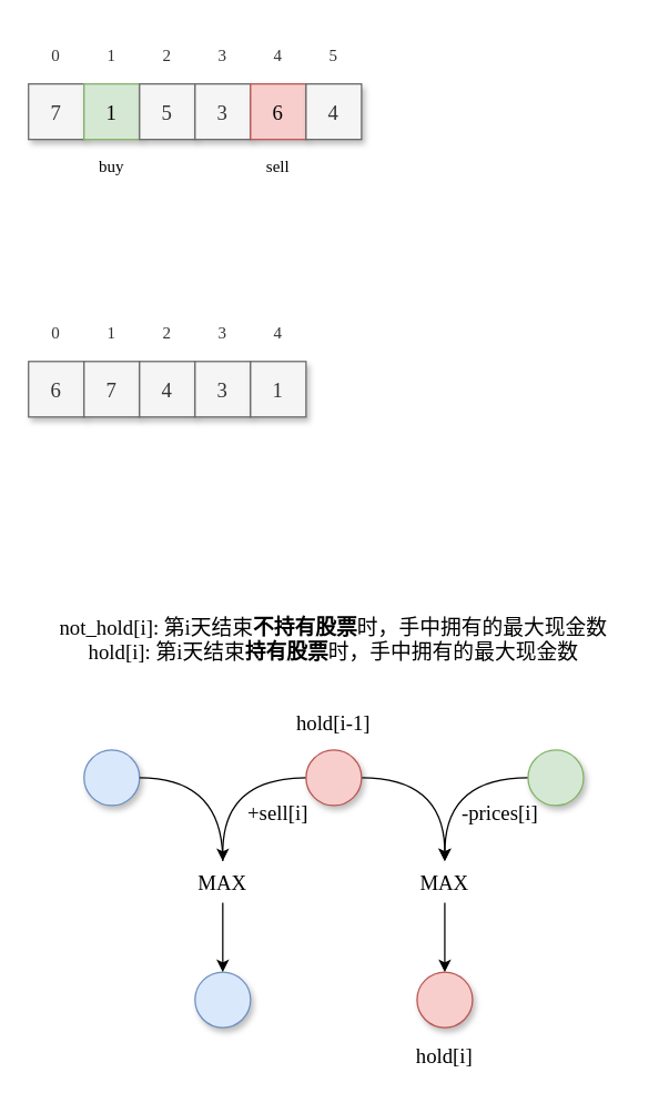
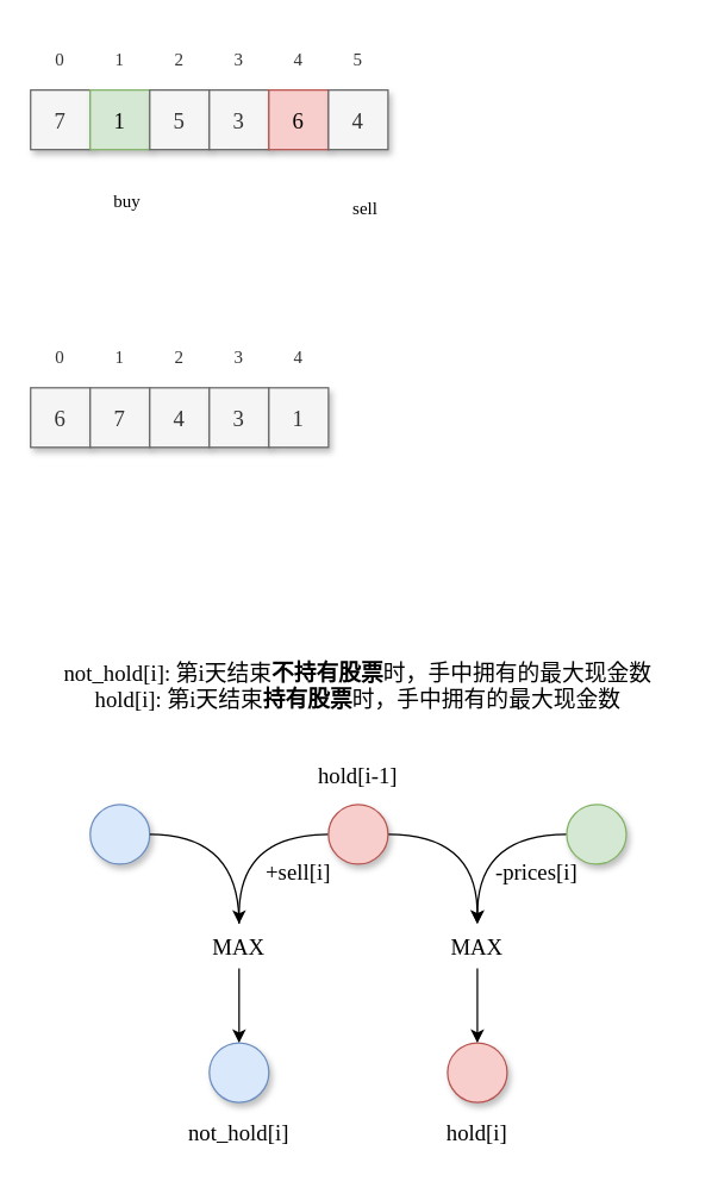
  <mxCell id="0" />
  <mxCell id="1" parent="0" />
  <mxCell id="2" value="&lt;font style=&quot;font-size: 12px&quot; face=&quot;Comic Sans MS&quot;&gt;0&lt;/font&gt;" style="rounded=0;whiteSpace=wrap;html=1;fillColor=#f5f5f5;fontColor=#333333;strokeColor=#666666;shadow=1;opacity=0;" parent="1" vertex="1"><mxGeometry x="20" y="20" width="40" height="40" as="geometry" /></mxCell>
  <mxCell id="3" value="&lt;font style=&quot;font-size: 15px&quot; face=&quot;Comic Sans MS&quot;&gt;7&lt;/font&gt;" style="rounded=0;whiteSpace=wrap;html=1;fillColor=#f5f5f5;fontColor=#333333;strokeColor=#666666;shadow=1;" parent="1" vertex="1"><mxGeometry x="20" y="60" width="40" height="40" as="geometry" /></mxCell>
  <mxCell id="4" value="&lt;font style=&quot;font-size: 15px&quot; face=&quot;Comic Sans MS&quot;&gt;1&lt;/font&gt;" style="rounded=0;whiteSpace=wrap;html=1;fillColor=#d5e8d4;strokeColor=#82b366;shadow=1;" parent="1" vertex="1"><mxGeometry x="60" y="60" width="40" height="40" as="geometry" /></mxCell>
  <mxCell id="5" value="&lt;font style=&quot;font-size: 15px&quot; face=&quot;Comic Sans MS&quot;&gt;5&lt;/font&gt;" style="rounded=0;whiteSpace=wrap;html=1;fillColor=#f5f5f5;fontColor=#333333;strokeColor=#666666;shadow=1;" parent="1" vertex="1"><mxGeometry x="100" y="60" width="40" height="40" as="geometry" /></mxCell>
  <mxCell id="6" value="&lt;font style=&quot;font-size: 15px&quot; face=&quot;Comic Sans MS&quot;&gt;3&lt;/font&gt;" style="rounded=0;whiteSpace=wrap;html=1;fillColor=#f5f5f5;fontColor=#333333;strokeColor=#666666;shadow=1;" parent="1" vertex="1"><mxGeometry x="140" y="60" width="40" height="40" as="geometry" /></mxCell>
  <mxCell id="7" value="&lt;font style=&quot;font-size: 15px&quot; face=&quot;Comic Sans MS&quot;&gt;6&lt;/font&gt;" style="rounded=0;whiteSpace=wrap;html=1;fillColor=#f8cecc;strokeColor=#b85450;shadow=1;" parent="1" vertex="1"><mxGeometry x="180" y="60" width="40" height="40" as="geometry" /></mxCell>
  <mxCell id="8" value="&lt;font style=&quot;font-size: 15px&quot; face=&quot;Comic Sans MS&quot;&gt;4&lt;/font&gt;" style="rounded=0;whiteSpace=wrap;html=1;fillColor=#f5f5f5;fontColor=#333333;strokeColor=#666666;shadow=1;" parent="1" vertex="1"><mxGeometry x="220" y="60" width="40" height="40" as="geometry" /></mxCell>
  <mxCell id="9" value="&lt;font style=&quot;font-size: 12px&quot; face=&quot;Comic Sans MS&quot;&gt;1&lt;/font&gt;" style="rounded=0;whiteSpace=wrap;html=1;fillColor=#f5f5f5;fontColor=#333333;strokeColor=#666666;shadow=1;opacity=0;" parent="1" vertex="1"><mxGeometry x="60" y="20" width="40" height="40" as="geometry" /></mxCell>
  <mxCell id="10" value="&lt;font style=&quot;font-size: 12px&quot; face=&quot;Comic Sans MS&quot;&gt;2&lt;/font&gt;" style="rounded=0;whiteSpace=wrap;html=1;fillColor=#f5f5f5;fontColor=#333333;strokeColor=#666666;shadow=1;opacity=0;" parent="1" vertex="1"><mxGeometry x="100" y="20" width="40" height="40" as="geometry" /></mxCell>
  <mxCell id="11" value="&lt;font style=&quot;font-size: 12px&quot; face=&quot;Comic Sans MS&quot;&gt;3&lt;/font&gt;" style="rounded=0;whiteSpace=wrap;html=1;fillColor=#f5f5f5;fontColor=#333333;strokeColor=#666666;shadow=1;opacity=0;" parent="1" vertex="1"><mxGeometry x="140" y="20" width="40" height="40" as="geometry" /></mxCell>
  <mxCell id="12" value="&lt;font style=&quot;font-size: 12px&quot; face=&quot;Comic Sans MS&quot;&gt;4&lt;/font&gt;" style="rounded=0;whiteSpace=wrap;html=1;fillColor=#f5f5f5;fontColor=#333333;strokeColor=#666666;shadow=1;opacity=0;" parent="1" vertex="1"><mxGeometry x="180" y="20" width="40" height="40" as="geometry" /></mxCell>
  <mxCell id="13" value="&lt;font style=&quot;font-size: 12px&quot; face=&quot;Comic Sans MS&quot;&gt;5&lt;/font&gt;" style="rounded=0;whiteSpace=wrap;html=1;fillColor=#f5f5f5;fontColor=#333333;strokeColor=#666666;shadow=1;opacity=0;" parent="1" vertex="1"><mxGeometry x="220" y="20" width="40" height="40" as="geometry" /></mxCell>
- <mxCell id="14" value="buy" style="text;html=1;strokeColor=none;fillColor=none;align=center;verticalAlign=middle;whiteSpace=wrap;rounded=0;shadow=1;fontFamily=Comic Sans MS;fontSize=12;opacity=0;" parent="1" vertex="1"><mxGeometry x="60" y="100" width="40" height="40" as="geometry" /></mxCell>
- <mxCell id="15" value="sell" style="text;html=1;strokeColor=none;fillColor=none;align=center;verticalAlign=middle;whiteSpace=wrap;rounded=0;shadow=1;fontFamily=Comic Sans MS;fontSize=12;opacity=0;" parent="1" vertex="1"><mxGeometry x="180" y="100" width="40" height="40" as="geometry" /></mxCell>
+ <mxCell id="14" value="buy" style="text;html=1;strokeColor=none;fillColor=none;align=center;verticalAlign=middle;whiteSpace=wrap;rounded=0;shadow=1;fontFamily=Comic Sans MS;fontSize=12;opacity=0;" parent="1" vertex="1"><mxGeometry x="65" y="115" width="40" height="40" as="geometry" /></mxCell>
+ <mxCell id="15" value="sell" style="text;html=1;strokeColor=none;fillColor=none;align=center;verticalAlign=middle;whiteSpace=wrap;rounded=0;shadow=1;fontFamily=Comic Sans MS;fontSize=12;opacity=0;" parent="1" vertex="1"><mxGeometry x="225" y="120" width="40" height="40" as="geometry" /></mxCell>
  <mxCell id="16" value="&lt;font style=&quot;font-size: 12px&quot; face=&quot;Comic Sans MS&quot;&gt;0&lt;/font&gt;" style="rounded=0;whiteSpace=wrap;html=1;fillColor=#f5f5f5;fontColor=#333333;strokeColor=#666666;shadow=1;opacity=0;" parent="1" vertex="1"><mxGeometry x="20" y="220" width="40" height="40" as="geometry" /></mxCell>
  <mxCell id="17" value="&lt;font style=&quot;font-size: 15px&quot; face=&quot;Comic Sans MS&quot;&gt;6&lt;/font&gt;" style="rounded=0;whiteSpace=wrap;html=1;fillColor=#f5f5f5;fontColor=#333333;strokeColor=#666666;shadow=1;" parent="1" vertex="1"><mxGeometry x="20" y="260" width="40" height="40" as="geometry" /></mxCell>
  <mxCell id="18" value="&lt;font style=&quot;font-size: 15px&quot; face=&quot;Comic Sans MS&quot;&gt;7&lt;/font&gt;" style="rounded=0;whiteSpace=wrap;html=1;fillColor=#f5f5f5;strokeColor=#666666;shadow=1;fontColor=#333333;" parent="1" vertex="1"><mxGeometry x="60" y="260" width="40" height="40" as="geometry" /></mxCell>
  <mxCell id="19" value="&lt;font style=&quot;font-size: 15px&quot; face=&quot;Comic Sans MS&quot;&gt;4&lt;/font&gt;" style="rounded=0;whiteSpace=wrap;html=1;fillColor=#f5f5f5;fontColor=#333333;strokeColor=#666666;shadow=1;" parent="1" vertex="1"><mxGeometry x="100" y="260" width="40" height="40" as="geometry" /></mxCell>
  <mxCell id="20" value="&lt;font style=&quot;font-size: 15px&quot; face=&quot;Comic Sans MS&quot;&gt;3&lt;/font&gt;" style="rounded=0;whiteSpace=wrap;html=1;fillColor=#f5f5f5;fontColor=#333333;strokeColor=#666666;shadow=1;" parent="1" vertex="1"><mxGeometry x="140" y="260" width="40" height="40" as="geometry" /></mxCell>
  <mxCell id="21" value="&lt;font style=&quot;font-size: 15px&quot; face=&quot;Comic Sans MS&quot;&gt;1&lt;/font&gt;" style="rounded=0;whiteSpace=wrap;html=1;fillColor=#f5f5f5;strokeColor=#666666;shadow=1;fontColor=#333333;" parent="1" vertex="1"><mxGeometry x="180" y="260" width="40" height="40" as="geometry" /></mxCell>
  <mxCell id="22" value="&lt;font style=&quot;font-size: 12px&quot; face=&quot;Comic Sans MS&quot;&gt;1&lt;/font&gt;" style="rounded=0;whiteSpace=wrap;html=1;fillColor=#f5f5f5;fontColor=#333333;strokeColor=#666666;shadow=1;opacity=0;" parent="1" vertex="1"><mxGeometry x="60" y="220" width="40" height="40" as="geometry" /></mxCell>
  <mxCell id="23" value="&lt;font style=&quot;font-size: 12px&quot; face=&quot;Comic Sans MS&quot;&gt;2&lt;/font&gt;" style="rounded=0;whiteSpace=wrap;html=1;fillColor=#f5f5f5;fontColor=#333333;strokeColor=#666666;shadow=1;opacity=0;" parent="1" vertex="1"><mxGeometry x="100" y="220" width="40" height="40" as="geometry" /></mxCell>
  <mxCell id="24" value="&lt;font style=&quot;font-size: 12px&quot; face=&quot;Comic Sans MS&quot;&gt;3&lt;/font&gt;" style="rounded=0;whiteSpace=wrap;html=1;fillColor=#f5f5f5;fontColor=#333333;strokeColor=#666666;shadow=1;opacity=0;" parent="1" vertex="1"><mxGeometry x="140" y="220" width="40" height="40" as="geometry" /></mxCell>
  <mxCell id="25" value="&lt;font style=&quot;font-size: 12px&quot; face=&quot;Comic Sans MS&quot;&gt;4&lt;/font&gt;" style="rounded=0;whiteSpace=wrap;html=1;fillColor=#f5f5f5;fontColor=#333333;strokeColor=#666666;shadow=1;opacity=0;" parent="1" vertex="1"><mxGeometry x="180" y="220" width="40" height="40" as="geometry" /></mxCell>
  <mxCell id="26" value="" style="ellipse;whiteSpace=wrap;html=1;aspect=fixed;shadow=1;fillColor=#dae8fc;strokeColor=#6c8ebf;" vertex="1" parent="1"><mxGeometry x="60" y="540" width="40" height="40" as="geometry" /></mxCell>
  <mxCell id="27" value="" style="ellipse;whiteSpace=wrap;html=1;aspect=fixed;shadow=1;fillColor=#dae8fc;strokeColor=#6c8ebf;" vertex="1" parent="1"><mxGeometry x="140" y="700" width="40" height="40" as="geometry" /></mxCell>
  <mxCell id="28" value="&lt;font style=&quot;font-size: 15px&quot;&gt;not_hold[i]: 第i天结束&lt;b&gt;不持有股票&lt;/b&gt;时，&lt;span&gt;手中拥有的最大现金数&lt;br&gt;&lt;/span&gt;hold[i]: 第i天结束&lt;b&gt;持有股票&lt;/b&gt;时，手中拥有的最大现金数&lt;/font&gt;&lt;span&gt;&lt;br&gt;&lt;/span&gt;&lt;div class=&quot;okr-block-clipboard&quot;&gt;&lt;/div&gt;" style="text;html=1;strokeColor=none;fillColor=none;align=center;verticalAlign=middle;whiteSpace=wrap;rounded=0;shadow=1;fontFamily=Comic Sans MS;" vertex="1" parent="1"><mxGeometry x="20" y="420" width="440" height="80" as="geometry" /></mxCell>
  <mxCell id="29" style="edgeStyle=orthogonalEdgeStyle;curved=1;rounded=0;orthogonalLoop=1;jettySize=auto;html=1;exitX=0;exitY=0.5;exitDx=0;exitDy=0;fontFamily=Comic Sans MS;" edge="1" parent="1" source="31" target="35"><mxGeometry relative="1" as="geometry" /></mxCell>
  <mxCell id="30" style="edgeStyle=orthogonalEdgeStyle;curved=1;rounded=0;orthogonalLoop=1;jettySize=auto;html=1;exitX=1;exitY=0.5;exitDx=0;exitDy=0;fontFamily=Comic Sans MS;fontSize=15;" edge="1" parent="1" source="31" target="44"><mxGeometry relative="1" as="geometry" /></mxCell>
  <mxCell id="31" value="" style="ellipse;whiteSpace=wrap;html=1;aspect=fixed;shadow=1;fillColor=#f8cecc;strokeColor=#b85450;" vertex="1" parent="1"><mxGeometry x="220" y="540" width="40" height="40" as="geometry" /></mxCell>
  <mxCell id="32" value="&lt;font style=&quot;font-size: 15px&quot;&gt;&lt;span&gt;+sell[i]&lt;/span&gt;&lt;/font&gt;&lt;div class=&quot;okr-block-clipboard&quot;&gt;&lt;/div&gt;" style="text;html=1;strokeColor=none;fillColor=none;align=center;verticalAlign=middle;whiteSpace=wrap;rounded=0;shadow=1;fontFamily=Comic Sans MS;" vertex="1" parent="1"><mxGeometry x="160" y="570" width="80" height="30" as="geometry" /></mxCell>
+ <mxCell id="33" value="&lt;font style=&quot;font-size: 15px&quot;&gt;not_hold[i]&lt;/font&gt;" style="text;html=1;strokeColor=none;fillColor=none;align=center;verticalAlign=middle;whiteSpace=wrap;rounded=0;shadow=1;fontFamily=Comic Sans MS;" vertex="1" parent="1"><mxGeometry x="100" y="740" width="120" height="40" as="geometry" /></mxCell>
  <mxCell id="34" style="edgeStyle=orthogonalEdgeStyle;curved=1;rounded=0;orthogonalLoop=1;jettySize=auto;html=1;exitX=0.5;exitY=1;exitDx=0;exitDy=0;entryX=0.5;entryY=0;entryDx=0;entryDy=0;fontFamily=Comic Sans MS;fontSize=15;" edge="1" parent="1" source="35" target="27"><mxGeometry relative="1" as="geometry" /></mxCell>
  <mxCell id="35" value="MAX" style="text;html=1;strokeColor=none;fillColor=none;align=center;verticalAlign=middle;whiteSpace=wrap;rounded=0;shadow=1;fontFamily=Comic Sans MS;fontSize=15;" vertex="1" parent="1"><mxGeometry x="130" y="620" width="60" height="30" as="geometry" /></mxCell>
  <mxCell id="36" value="" style="rounded=0;orthogonalLoop=1;jettySize=auto;html=1;exitX=1;exitY=0.5;exitDx=0;exitDy=0;entryX=0.5;entryY=0;entryDx=0;entryDy=0;edgeStyle=orthogonalEdgeStyle;curved=1;endArrow=none;" edge="1" parent="1" source="26" target="35"><mxGeometry relative="1" as="geometry"><mxPoint x="100" y="560" as="sourcePoint" /><mxPoint x="160" y="700" as="targetPoint" /></mxGeometry></mxCell>
  <mxCell id="37" value="" style="ellipse;whiteSpace=wrap;html=1;aspect=fixed;shadow=1;fillColor=#f8cecc;strokeColor=#b85450;" vertex="1" parent="1"><mxGeometry x="300" y="700" width="40" height="40" as="geometry" /></mxCell>
  <mxCell id="38" value="&lt;font style=&quot;font-size: 15px&quot;&gt;hold[i-1]&lt;/font&gt;" style="text;html=1;strokeColor=none;fillColor=none;align=center;verticalAlign=middle;whiteSpace=wrap;rounded=0;shadow=1;fontFamily=Comic Sans MS;" vertex="1" parent="1"><mxGeometry x="200" y="500" width="80" height="40" as="geometry" /></mxCell>
  <mxCell id="39" style="edgeStyle=orthogonalEdgeStyle;curved=1;rounded=0;orthogonalLoop=1;jettySize=auto;html=1;exitX=0;exitY=0.5;exitDx=0;exitDy=0;fontFamily=Comic Sans MS;" edge="1" parent="1" source="40" target="44"><mxGeometry relative="1" as="geometry" /></mxCell>
  <mxCell id="40" value="" style="ellipse;whiteSpace=wrap;html=1;aspect=fixed;shadow=1;fillColor=#d5e8d4;strokeColor=#82b366;" vertex="1" parent="1"><mxGeometry x="380" y="540" width="40" height="40" as="geometry" /></mxCell>
  <mxCell id="41" value="&lt;font style=&quot;font-size: 15px&quot;&gt;&lt;span&gt;-prices[i]&lt;/span&gt;&lt;/font&gt;&lt;div class=&quot;okr-block-clipboard&quot;&gt;&lt;/div&gt;" style="text;html=1;strokeColor=none;fillColor=none;align=center;verticalAlign=middle;whiteSpace=wrap;rounded=0;shadow=1;fontFamily=Comic Sans MS;" vertex="1" parent="1"><mxGeometry x="320" y="570" width="80" height="30" as="geometry" /></mxCell>
  <mxCell id="42" value="&lt;font style=&quot;font-size: 15px&quot;&gt;hold[i]&lt;/font&gt;" style="text;html=1;strokeColor=none;fillColor=none;align=center;verticalAlign=middle;whiteSpace=wrap;rounded=0;shadow=1;fontFamily=Comic Sans MS;" vertex="1" parent="1"><mxGeometry x="260" y="740" width="120" height="40" as="geometry" /></mxCell>
  <mxCell id="43" style="edgeStyle=orthogonalEdgeStyle;curved=1;rounded=0;orthogonalLoop=1;jettySize=auto;html=1;exitX=0.5;exitY=1;exitDx=0;exitDy=0;entryX=0.5;entryY=0;entryDx=0;entryDy=0;fontFamily=Comic Sans MS;fontSize=15;" edge="1" parent="1" source="44" target="37"><mxGeometry relative="1" as="geometry" /></mxCell>
  <mxCell id="44" value="MAX" style="text;html=1;strokeColor=none;fillColor=none;align=center;verticalAlign=middle;whiteSpace=wrap;rounded=0;shadow=1;fontFamily=Comic Sans MS;fontSize=15;" vertex="1" parent="1"><mxGeometry x="290" y="620" width="60" height="30" as="geometry" /></mxCell>
